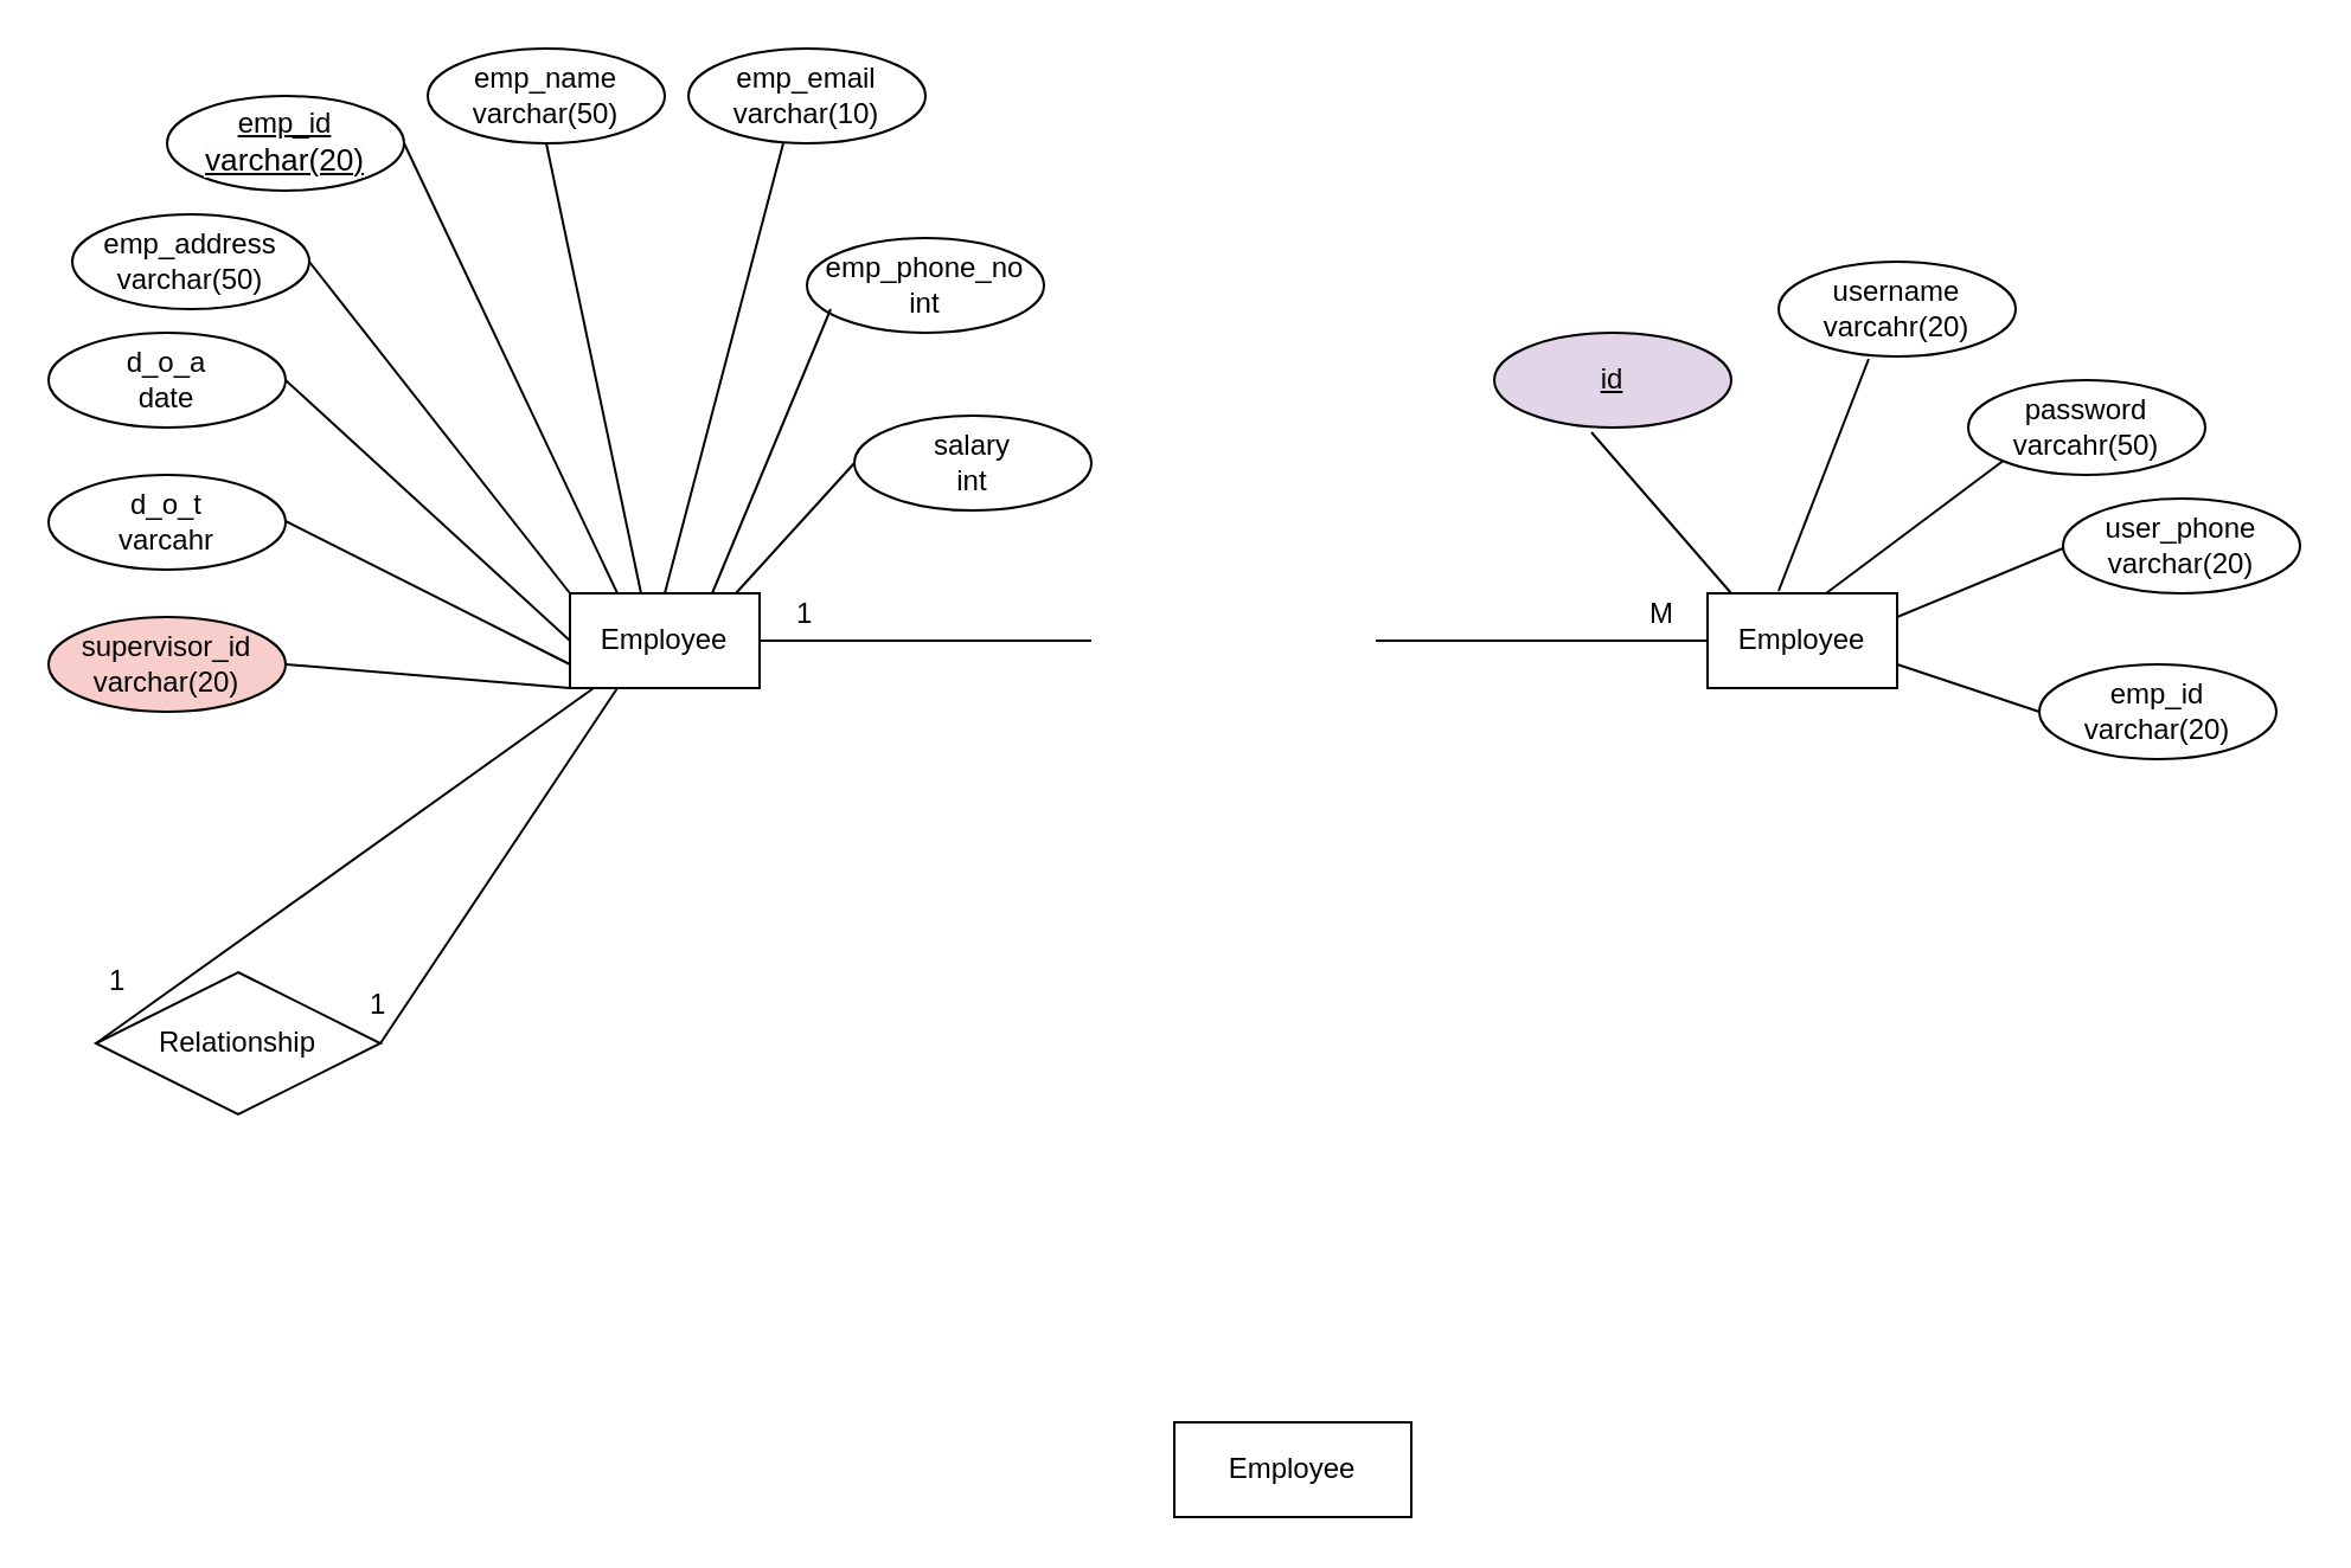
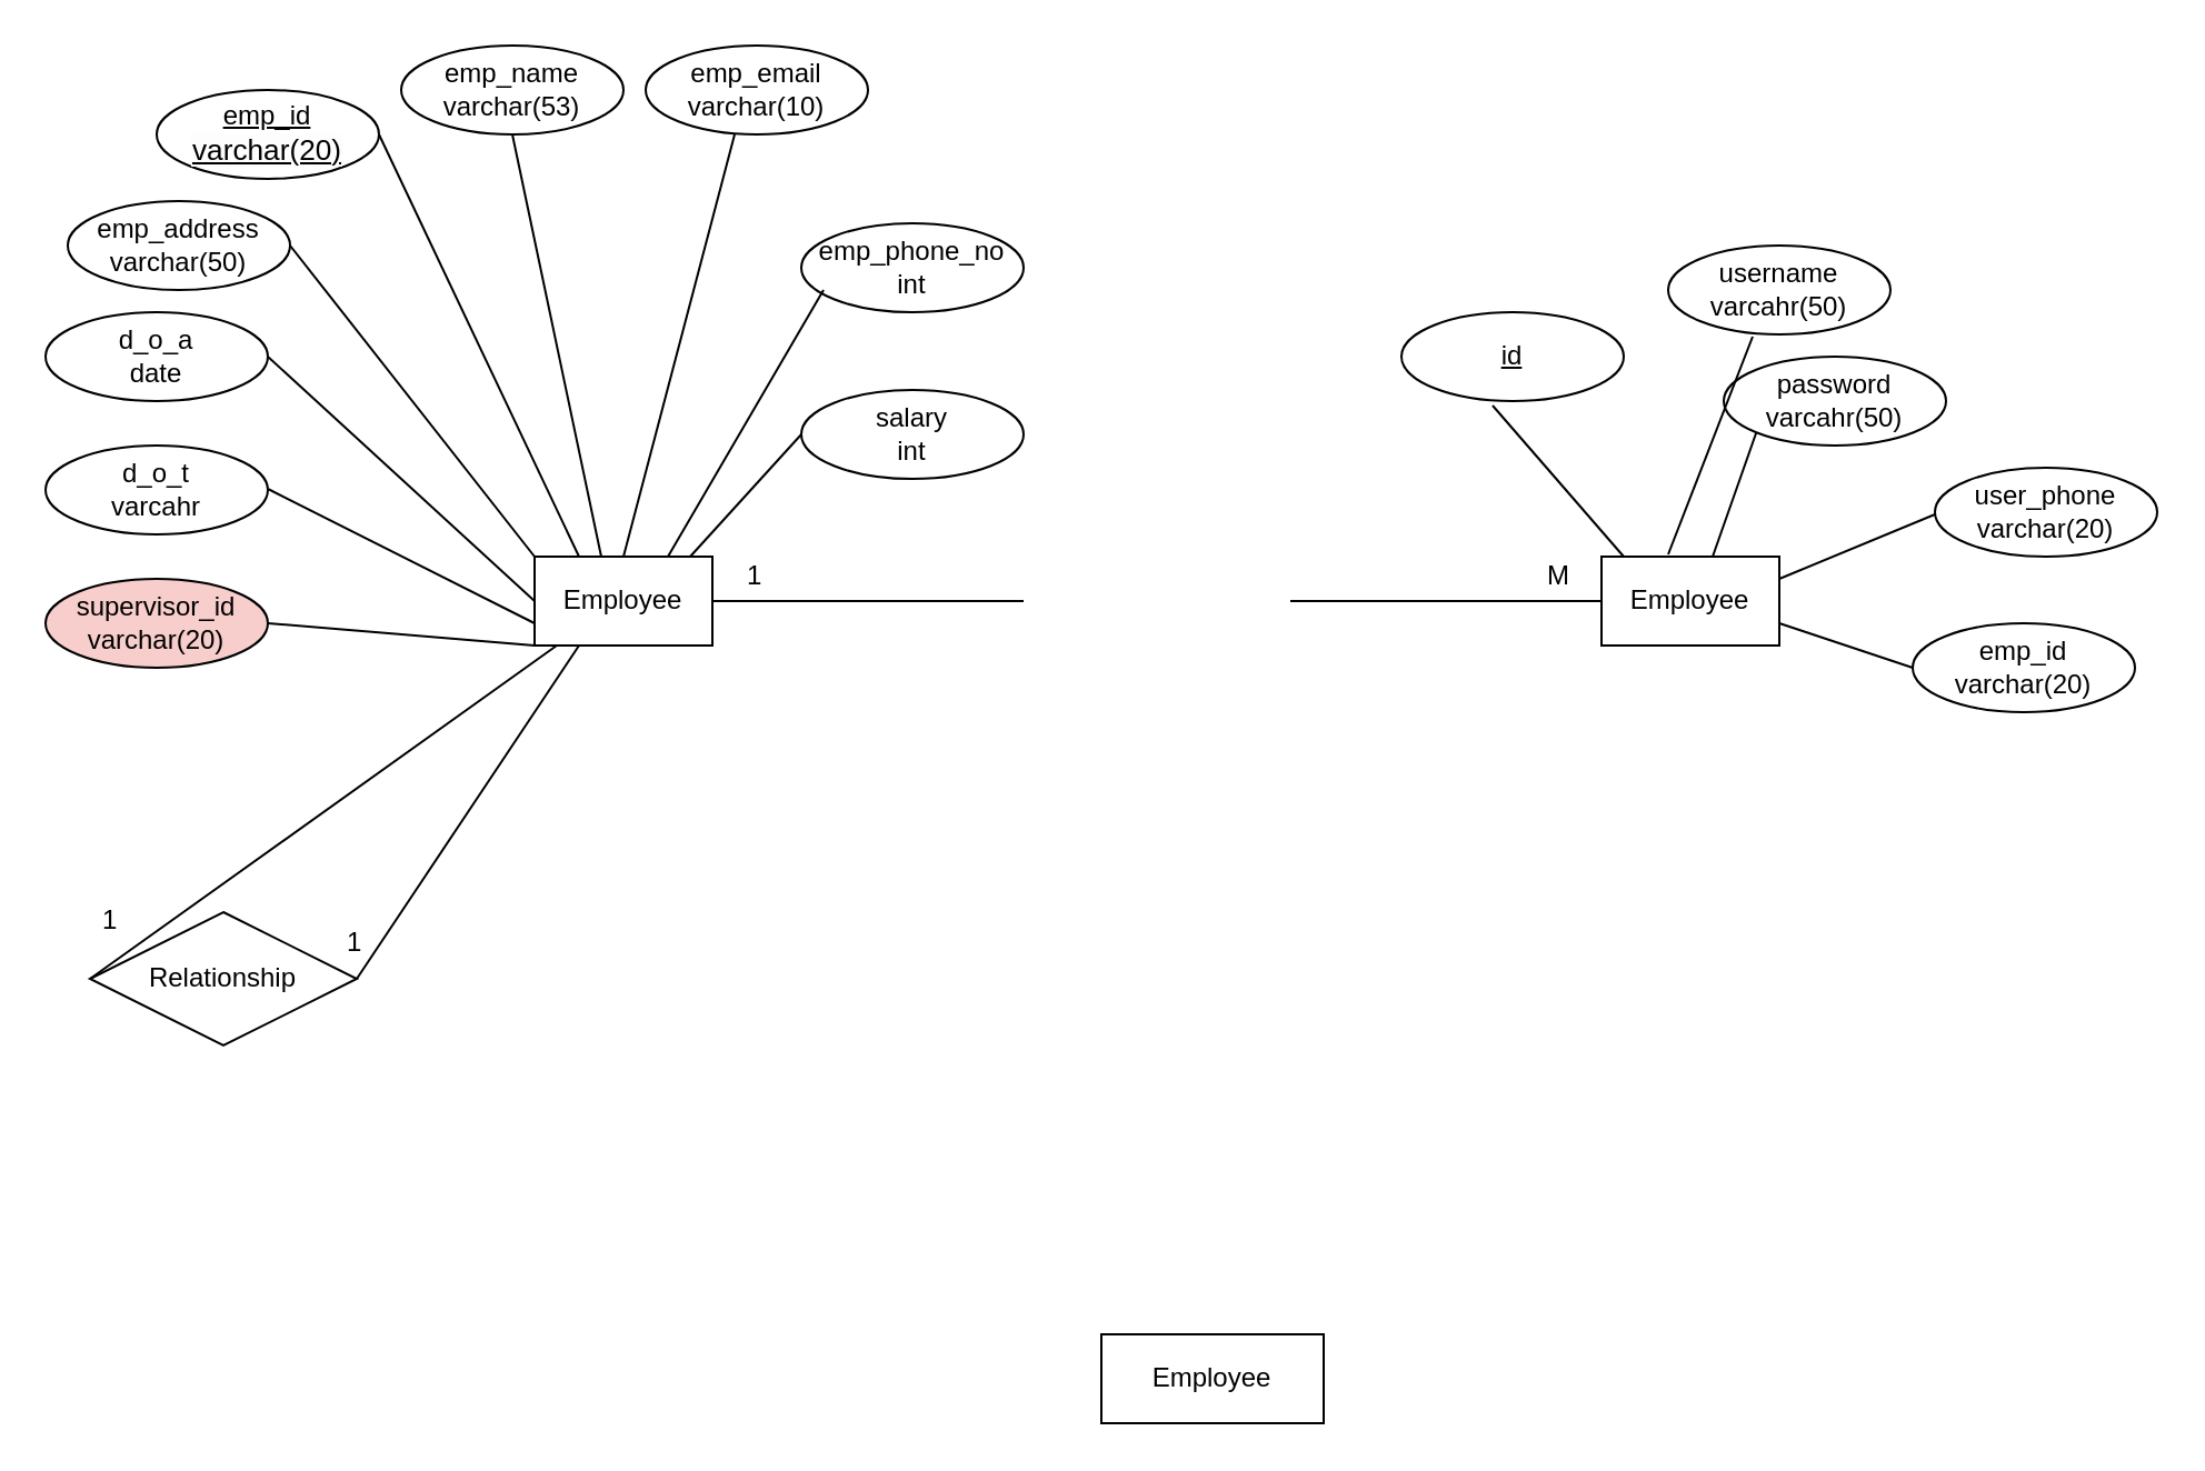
  <mxCell id="0" />
  <mxCell id="1" parent="0" />
  <mxCell id="2" value="Employee" style="whiteSpace=wrap;html=1;align=center;" vertex="1" parent="1"><mxGeometry x="240" y="250" width="80" height="40" as="geometry" /></mxCell>
  <mxCell id="3" value="Employee" style="whiteSpace=wrap;html=1;align=center;" vertex="1" parent="1"><mxGeometry x="495" y="600" width="100" height="40" as="geometry" /></mxCell>
  <mxCell id="4" value="Employee" style="whiteSpace=wrap;html=1;align=center;" vertex="1" parent="1"><mxGeometry x="720" y="250" width="80" height="40" as="geometry" /></mxCell>
  <mxCell id="5" value="" style="line;strokeWidth=1;rotatable=0;dashed=0;labelPosition=right;align=left;verticalAlign=middle;spacingTop=0;spacingLeft=6;points=[];portConstraint=eastwest;" vertex="1" parent="1"><mxGeometry x="320" y="265" width="140" height="10" as="geometry" /></mxCell>
  <mxCell id="6" value="" style="line;strokeWidth=1;rotatable=0;dashed=0;labelPosition=right;align=left;verticalAlign=middle;spacingTop=0;spacingLeft=6;points=[];portConstraint=eastwest;" vertex="1" parent="1"><mxGeometry x="580" y="265" width="140" height="10" as="geometry" /></mxCell>
  <mxCell id="7" value="emp_id&lt;br&gt;&lt;span style=&quot;font-family: sans-serif; font-size: 13.12px; text-align: left; background-color: rgb(253, 253, 254);&quot;&gt;varchar(20)&lt;/span&gt;" style="ellipse;whiteSpace=wrap;html=1;align=center;fontStyle=4;" vertex="1" parent="1"><mxGeometry x="70" y="40" width="100" height="40" as="geometry" /></mxCell>
- <mxCell id="8" value="emp_name&lt;br&gt;varchar(50)" style="ellipse;whiteSpace=wrap;html=1;align=center;" vertex="1" parent="1"><mxGeometry x="180" y="20" width="100" height="40" as="geometry" /></mxCell>
+ <mxCell id="8" value="emp_name&lt;br&gt;varchar(53)" style="ellipse;whiteSpace=wrap;html=1;align=center;" vertex="1" parent="1"><mxGeometry x="180" y="20" width="100" height="40" as="geometry" /></mxCell>
  <mxCell id="9" value="emp_address&lt;br&gt;varchar(50)" style="ellipse;whiteSpace=wrap;html=1;align=center;" vertex="1" parent="1"><mxGeometry x="30" width="100" height="40" as="geometry" y="90" /></mxCell>
- <mxCell id="10" value="emp_phone_no&lt;br&gt;int" style="ellipse;whiteSpace=wrap;html=1;align=center;" vertex="1" parent="1"><mxGeometry x="340" y="100" width="100" height="40" as="geometry" /></mxCell>
+ <mxCell id="10" value="emp_phone_no&lt;br&gt;int" style="ellipse;whiteSpace=wrap;html=1;align=center;" vertex="1" parent="1"><mxGeometry x="360" y="100" width="100" height="40" as="geometry" /></mxCell>
  <mxCell id="11" value="emp_email&lt;br&gt;varchar(10)" style="ellipse;whiteSpace=wrap;html=1;align=center;" vertex="1" parent="1"><mxGeometry x="290" y="20" width="100" height="40" as="geometry" /></mxCell>
  <mxCell id="12" value="d_o_a&lt;br&gt;date" style="ellipse;whiteSpace=wrap;html=1;align=center;" vertex="1" parent="1"><mxGeometry x="20" y="140" width="100" height="40" as="geometry" /></mxCell>
  <mxCell id="13" value="d_o_t&lt;br&gt;varcahr" style="ellipse;whiteSpace=wrap;html=1;align=center;" vertex="1" parent="1"><mxGeometry x="20" y="200" width="100" height="40" as="geometry" /></mxCell>
  <mxCell id="14" value="salary&lt;br&gt;int" style="ellipse;whiteSpace=wrap;html=1;align=center;" vertex="1" parent="1"><mxGeometry x="360" y="175" width="100" height="40" as="geometry" /></mxCell>
  <mxCell id="15" value="supervisor_id&lt;br&gt;varchar(20)" style="ellipse;whiteSpace=wrap;html=1;align=center;fillColor=#f8cecc;" vertex="1" parent="1"><mxGeometry x="20" y="260" width="100" height="40" as="geometry" /></mxCell>
  <mxCell id="16" value="" style="endArrow=none;html=1;rounded=0;entryX=0;entryY=0.75;entryDx=0;entryDy=0;" edge="1" parent="1" target="2"><mxGeometry relative="1" as="geometry"><mxPoint y="219.5" as="sourcePoint" x="120" /><mxPoint x="280" y="219.5" as="targetPoint" /></mxGeometry></mxCell>
  <mxCell id="17" value="" style="endArrow=none;html=1;rounded=0;" edge="1" parent="1"><mxGeometry relative="1" as="geometry"><mxPoint y="280" as="sourcePoint" x="120" /><mxPoint x="240" y="290" as="targetPoint" /></mxGeometry></mxCell>
  <mxCell id="18" value="" style="endArrow=none;html=1;rounded=0;entryX=0;entryY=0.5;entryDx=0;entryDy=0;" edge="1" parent="1" target="2"><mxGeometry relative="1" as="geometry"><mxPoint y="160" as="sourcePoint" x="120" /><mxPoint x="240" y="210.5" as="targetPoint" /></mxGeometry></mxCell>
  <mxCell id="19" value="" style="endArrow=none;html=1;rounded=0;entryX=0;entryY=0;entryDx=0;entryDy=0;" edge="1" parent="1" target="2"><mxGeometry relative="1" as="geometry"><mxPoint x="130" y="110" as="sourcePoint" /><mxPoint x="250" y="160.5" as="targetPoint" /></mxGeometry></mxCell>
  <mxCell id="20" value="" style="endArrow=none;html=1;rounded=0;entryX=0.25;entryY=0;entryDx=0;entryDy=0;" edge="1" parent="1" target="2"><mxGeometry relative="1" as="geometry"><mxPoint x="170" y="60" as="sourcePoint" /><mxPoint x="290" y="110.5" as="targetPoint" /></mxGeometry></mxCell>
  <mxCell id="21" value="" style="endArrow=none;html=1;rounded=0;" edge="1" parent="1"><mxGeometry relative="1" as="geometry"><mxPoint x="230" y="60" as="sourcePoint" /><mxPoint x="270" y="250" as="targetPoint" /></mxGeometry></mxCell>
  <mxCell id="22" value="" style="endArrow=none;html=1;rounded=0;entryX=0.5;entryY=0;entryDx=0;entryDy=0;" edge="1" parent="1" target="2"><mxGeometry relative="1" as="geometry"><mxPoint x="330" y="60" as="sourcePoint" /><mxPoint x="450" y="110.5" as="targetPoint" /></mxGeometry></mxCell>
  <mxCell id="23" value="" style="endArrow=none;html=1;rounded=0;entryX=0.75;entryY=0;entryDx=0;entryDy=0;exitX=0.1;exitY=0.75;exitDx=0;exitDy=0;exitPerimeter=0;" edge="1" parent="1" source="10" target="2"><mxGeometry relative="1" as="geometry"><mxPoint x="340" y="70" as="sourcePoint" /><mxPoint x="290" y="260" as="targetPoint" /></mxGeometry></mxCell>
  <mxCell id="24" value="" style="endArrow=none;html=1;rounded=0;exitX=0;exitY=0.5;exitDx=0;exitDy=0;" edge="1" parent="1" source="14"><mxGeometry relative="1" as="geometry"><mxPoint x="357" y="134" as="sourcePoint" /><mxPoint x="310" y="250" as="targetPoint" /></mxGeometry></mxCell>
  <mxCell id="25" value="1" style="text;strokeColor=none;fillColor=none;spacingLeft=4;spacingRight=4;overflow=hidden;rotatable=0;points=[[0,0.5],[1,0.5]];portConstraint=eastwest;fontSize=12;" vertex="1" parent="1"><mxGeometry x="330" y="245" width="40" height="30" as="geometry" /></mxCell>
  <mxCell id="26" value="M" style="text;strokeColor=none;fillColor=none;spacingLeft=4;spacingRight=4;overflow=hidden;rotatable=0;points=[[0,0.5],[1,0.5]];portConstraint=eastwest;fontSize=12;" vertex="1" parent="1"><mxGeometry x="690" y="245" width="40" height="30" as="geometry" /></mxCell>
  <mxCell id="27" value="Relationship" style="shape=rhombus;perimeter=rhombusPerimeter;whiteSpace=wrap;html=1;align=center;" vertex="1" parent="1"><mxGeometry x="40" y="410" width="120" height="60" as="geometry" /></mxCell>
  <mxCell id="28" value="" style="endArrow=none;html=1;rounded=0;entryX=0.25;entryY=1;entryDx=0;entryDy=0;" edge="1" parent="1" target="2"><mxGeometry relative="1" as="geometry"><mxPoint x="160" y="440" as="sourcePoint" /><mxPoint x="320" y="440" as="targetPoint" /></mxGeometry></mxCell>
  <mxCell id="29" value="" style="endArrow=none;html=1;rounded=0;entryX=0.125;entryY=1;entryDx=0;entryDy=0;entryPerimeter=0;" edge="1" parent="1" target="2"><mxGeometry relative="1" as="geometry"><mxPoint x="40" y="440" as="sourcePoint" /><mxPoint x="240" y="290" as="targetPoint" /></mxGeometry></mxCell>
  <mxCell id="30" value="1" style="text;strokeColor=none;fillColor=none;spacingLeft=4;spacingRight=4;overflow=hidden;rotatable=0;points=[[0,0.5],[1,0.5]];portConstraint=eastwest;fontSize=12;" vertex="1" parent="1"><mxGeometry x="40" y="400" width="40" height="30" as="geometry" /></mxCell>
  <mxCell id="31" value="1" style="text;strokeColor=none;fillColor=none;spacingLeft=4;spacingRight=4;overflow=hidden;rotatable=0;points=[[0,0.5],[1,0.5]];portConstraint=eastwest;fontSize=12;" vertex="1" parent="1"><mxGeometry x="150" y="410" width="40" height="30" as="geometry" /></mxCell>
- <mxCell id="32" value="username&lt;br&gt;varcahr(20)" style="ellipse;whiteSpace=wrap;html=1;align=center;" vertex="1" parent="1"><mxGeometry x="750" y="110" width="100" height="40" as="geometry" /></mxCell>
- <mxCell id="33" value="password&lt;br&gt;varcahr(50)" style="ellipse;whiteSpace=wrap;html=1;align=center;" vertex="1" parent="1"><mxGeometry x="830" y="160" width="100" height="40" as="geometry" /></mxCell>
+ <mxCell id="32" value="username&lt;br&gt;varcahr(50)" style="ellipse;whiteSpace=wrap;html=1;align=center;" vertex="1" parent="1"><mxGeometry x="750" y="110" width="100" height="40" as="geometry" /></mxCell>
+ <mxCell id="33" value="password&lt;br&gt;varcahr(50)" style="ellipse;whiteSpace=wrap;html=1;align=center;" vertex="1" parent="1"><mxGeometry x="775" y="160" width="100" height="40" as="geometry" /></mxCell>
  <mxCell id="34" value="user_phone&lt;br&gt;varchar(20)" style="ellipse;whiteSpace=wrap;html=1;align=center;" vertex="1" parent="1"><mxGeometry x="870" y="210" width="100" height="40" as="geometry" /></mxCell>
  <mxCell id="35" value="emp_id&lt;br&gt;varchar(20)" style="ellipse;whiteSpace=wrap;html=1;align=center;" vertex="1" parent="1"><mxGeometry x="860" y="280" width="100" height="40" as="geometry" /></mxCell>
- <mxCell id="36" value="id" style="ellipse;whiteSpace=wrap;html=1;align=center;fontStyle=4;fillColor=#e1d5e7;" vertex="1" parent="1"><mxGeometry x="630" y="140" width="100" height="40" as="geometry" /></mxCell>
+ <mxCell id="36" value="id" style="ellipse;whiteSpace=wrap;html=1;align=center;fontStyle=4;" vertex="1" parent="1"><mxGeometry x="630" y="140" width="100" height="40" as="geometry" /></mxCell>
  <mxCell id="37" value="" style="endArrow=none;html=1;rounded=0;exitX=0.41;exitY=1.05;exitDx=0;exitDy=0;exitPerimeter=0;" edge="1" parent="1" source="36"><mxGeometry relative="1" as="geometry"><mxPoint x="660" y="199" as="sourcePoint" /><mxPoint x="730" y="250" as="targetPoint" /></mxGeometry></mxCell>
  <mxCell id="38" value="" style="endArrow=none;html=1;rounded=0;exitX=0.38;exitY=1.025;exitDx=0;exitDy=0;exitPerimeter=0;entryX=0.375;entryY=-0.025;entryDx=0;entryDy=0;entryPerimeter=0;" edge="1" parent="1" source="32" target="4"><mxGeometry relative="1" as="geometry"><mxPoint x="780" y="150" as="sourcePoint" /><mxPoint x="839" y="218" as="targetPoint" /></mxGeometry></mxCell>
  <mxCell id="39" value="" style="endArrow=none;html=1;rounded=0;exitX=0;exitY=1;exitDx=0;exitDy=0;" edge="1" parent="1" source="33"><mxGeometry relative="1" as="geometry"><mxPoint x="830" y="191" as="sourcePoint" /><mxPoint x="770" y="250" as="targetPoint" /></mxGeometry></mxCell>
  <mxCell id="40" value="" style="endArrow=none;html=1;rounded=0;exitX=0.04;exitY=0.775;exitDx=0;exitDy=0;exitPerimeter=0;entryX=1;entryY=0.25;entryDx=0;entryDy=0;" edge="1" parent="1" target="4"><mxGeometry relative="1" as="geometry"><mxPoint x="870" y="231" as="sourcePoint" /><mxPoint x="806" y="290" as="targetPoint" /></mxGeometry></mxCell>
  <mxCell id="41" value="" style="endArrow=none;html=1;rounded=0;exitX=0;exitY=0.5;exitDx=0;exitDy=0;exitPerimeter=0;entryX=1;entryY=0.25;entryDx=0;entryDy=0;" edge="1" parent="1" source="35"><mxGeometry relative="1" as="geometry"><mxPoint x="870" y="251" as="sourcePoint" /><mxPoint x="800" y="280" as="targetPoint" /></mxGeometry></mxCell>
